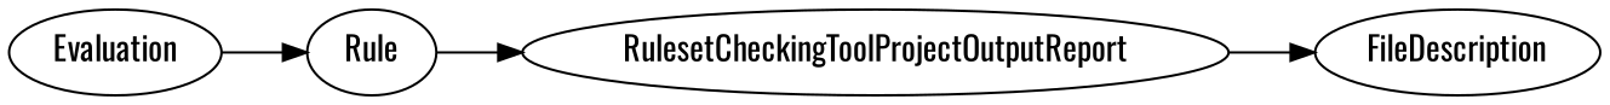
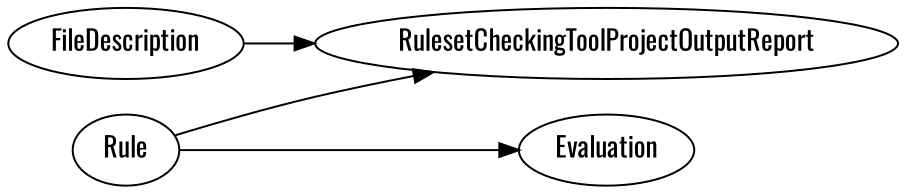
  digraph {
    fontname=Oswald
    rankdir=LR
    node [fontname=Oswald]
    edge [fontname=Oswald]
    RulesetCheckingToolProjectOutputReport
    FileDescription
    Rule
    Evaluation
-   RulesetCheckingToolProjectOutputReport -> FileDescription
+   FileDescription -> RulesetCheckingToolProjectOutputReport
    Rule -> RulesetCheckingToolProjectOutputReport
-   Evaluation -> Rule
+   Rule -> Evaluation
  }
